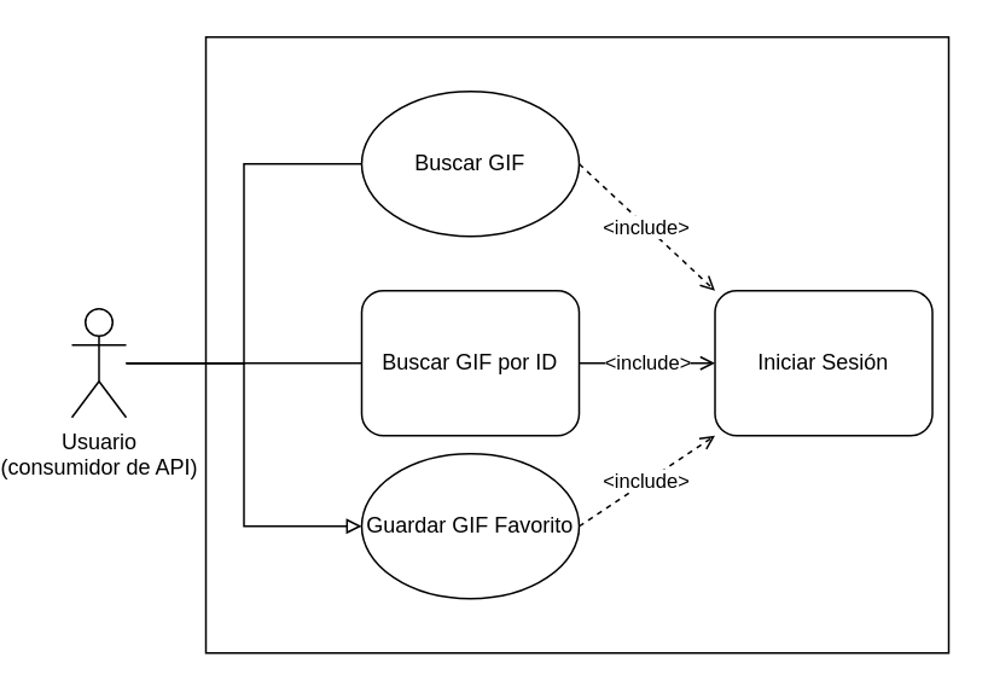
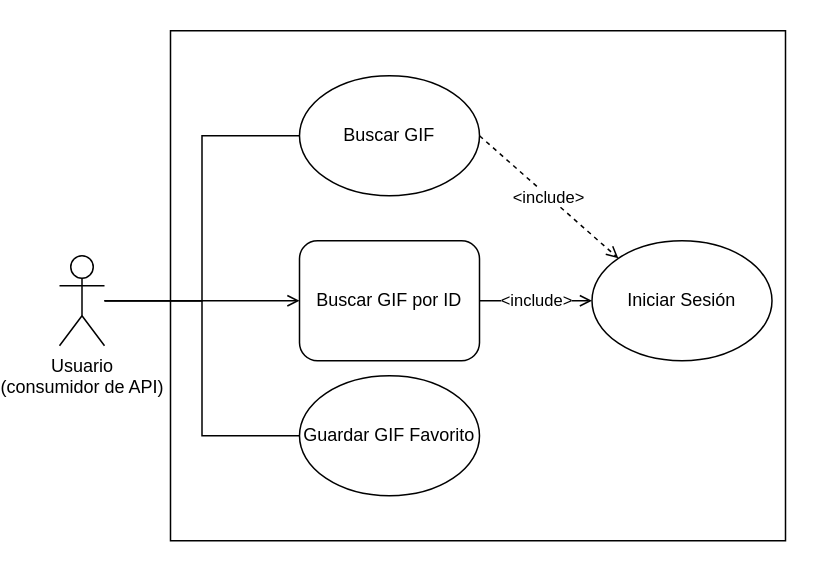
  <mxCell id="0" />
  <mxCell id="1" parent="0" />
  <mxCell id="2" value="" style="rounded=0;whiteSpace=wrap;html=1;fillColor=none;" parent="1" vertex="1"><mxGeometry x="94" y="20" width="410" height="340" as="geometry" /></mxCell>
- <mxCell id="3" style="edgeStyle=orthogonalEdgeStyle;rounded=0;orthogonalLoop=1;jettySize=auto;html=1;endArrow=none;endFill=0;entryX=0;entryY=0.5;entryDx=0;entryDy=0;" parent="1" source="6" target="12" edge="1"><mxGeometry relative="1" as="geometry"><mxPoint x="130" y="250" as="targetPoint" /></mxGeometry></mxCell>
+ <mxCell id="3" style="edgeStyle=orthogonalEdgeStyle;rounded=0;orthogonalLoop=1;jettySize=auto;html=1;endArrow=open;endFill=0;entryX=0;entryY=0.5;entryDx=0;entryDy=0;" parent="1" source="6" target="12" edge="1"><mxGeometry relative="1" as="geometry"><mxPoint x="130" y="250" as="targetPoint" /></mxGeometry></mxCell>
  <mxCell id="4" style="edgeStyle=orthogonalEdgeStyle;rounded=0;orthogonalLoop=1;jettySize=auto;html=1;entryX=0;entryY=0.5;entryDx=0;entryDy=0;endArrow=none;endFill=0;" parent="1" source="6" target="11" edge="1"><mxGeometry relative="1" as="geometry" /></mxCell>
- <mxCell id="5" style="edgeStyle=orthogonalEdgeStyle;rounded=0;orthogonalLoop=1;jettySize=auto;html=1;entryX=0;entryY=0.5;entryDx=0;entryDy=0;endArrow=block;endFill=0;" parent="1" source="6" target="13" edge="1"><mxGeometry relative="1" as="geometry" /></mxCell>
+ <mxCell id="5" style="edgeStyle=orthogonalEdgeStyle;rounded=0;orthogonalLoop=1;jettySize=auto;html=1;entryX=0;entryY=0.5;entryDx=0;entryDy=0;endArrow=none;endFill=0;" parent="1" source="6" target="13" edge="1"><mxGeometry relative="1" as="geometry" /></mxCell>
  <mxCell id="6" value="Usuario&lt;br&gt;(consumidor de API)" style="shape=umlActor;verticalLabelPosition=bottom;verticalAlign=top;html=1;outlineConnect=0;" parent="1" vertex="1"><mxGeometry x="20" y="170" width="30" height="60" as="geometry" /></mxCell>
  <mxCell id="7" value="&amp;lt;include&amp;gt;" style="rounded=0;orthogonalLoop=1;jettySize=auto;html=1;dashed=0;endArrow=open;endFill=0;exitX=1;exitY=0.5;exitDx=0;exitDy=0;entryX=0;entryY=0.5;entryDx=0;entryDy=0;" parent="1" source="12" target="10" edge="1"><mxGeometry relative="1" as="geometry"><mxPoint x="316" y="220" as="sourcePoint" /><mxPoint x="386" y="190" as="targetPoint" /></mxGeometry></mxCell>
- <mxCell id="8" value="&amp;lt;include&amp;gt;" style="rounded=0;orthogonalLoop=1;jettySize=auto;html=1;dashed=1;endArrow=open;endFill=0;exitX=1;exitY=0.5;exitDx=0;exitDy=0;entryX=0;entryY=1;entryDx=0;entryDy=0;" parent="1" source="13" target="10" edge="1"><mxGeometry relative="1" as="geometry"><mxPoint x="550" y="330" as="sourcePoint" /><mxPoint x="650" y="300" as="targetPoint" /></mxGeometry></mxCell>
  <mxCell id="9" value="&amp;lt;include&amp;gt;" style="rounded=0;orthogonalLoop=1;jettySize=auto;html=1;dashed=1;endArrow=open;endFill=0;exitX=1;exitY=0.5;exitDx=0;exitDy=0;entryX=0;entryY=0;entryDx=0;entryDy=0;" parent="1" source="11" target="10" edge="1"><mxGeometry relative="1" as="geometry"><mxPoint x="340" y="30" as="sourcePoint" /><mxPoint x="420" y="120" as="targetPoint" /></mxGeometry></mxCell>
- <mxCell id="10" value="&lt;div&gt;Iniciar&amp;nbsp;&lt;span style=&quot;background-color: initial;&quot;&gt;Sesión&lt;/span&gt;&lt;/div&gt;" style="whiteSpace=wrap;html=1;rounded=1;" parent="1" vertex="1"><mxGeometry x="375" y="160" width="120" height="80" as="geometry" /></mxCell>
+ <mxCell id="10" value="&lt;div&gt;Iniciar&amp;nbsp;&lt;span style=&quot;background-color: initial;&quot;&gt;Sesión&lt;/span&gt;&lt;/div&gt;" style="ellipse;whiteSpace=wrap;html=1;" parent="1" vertex="1"><mxGeometry x="375" y="160" width="120" height="80" as="geometry" /></mxCell>
  <mxCell id="11" value="Buscar GIF" style="ellipse;whiteSpace=wrap;html=1;" parent="1" vertex="1"><mxGeometry x="180" y="50" width="120" height="80" as="geometry" /></mxCell>
  <mxCell id="12" value="Buscar GIF por ID" style="whiteSpace=wrap;html=1;rounded=1;" parent="1" vertex="1"><mxGeometry x="180" y="160" width="120" height="80" as="geometry" /></mxCell>
  <mxCell id="13" value="Guardar GIF Favorito" style="ellipse;whiteSpace=wrap;html=1;" parent="1" vertex="1"><mxGeometry x="180" y="250" width="120" height="80" as="geometry" /></mxCell>
